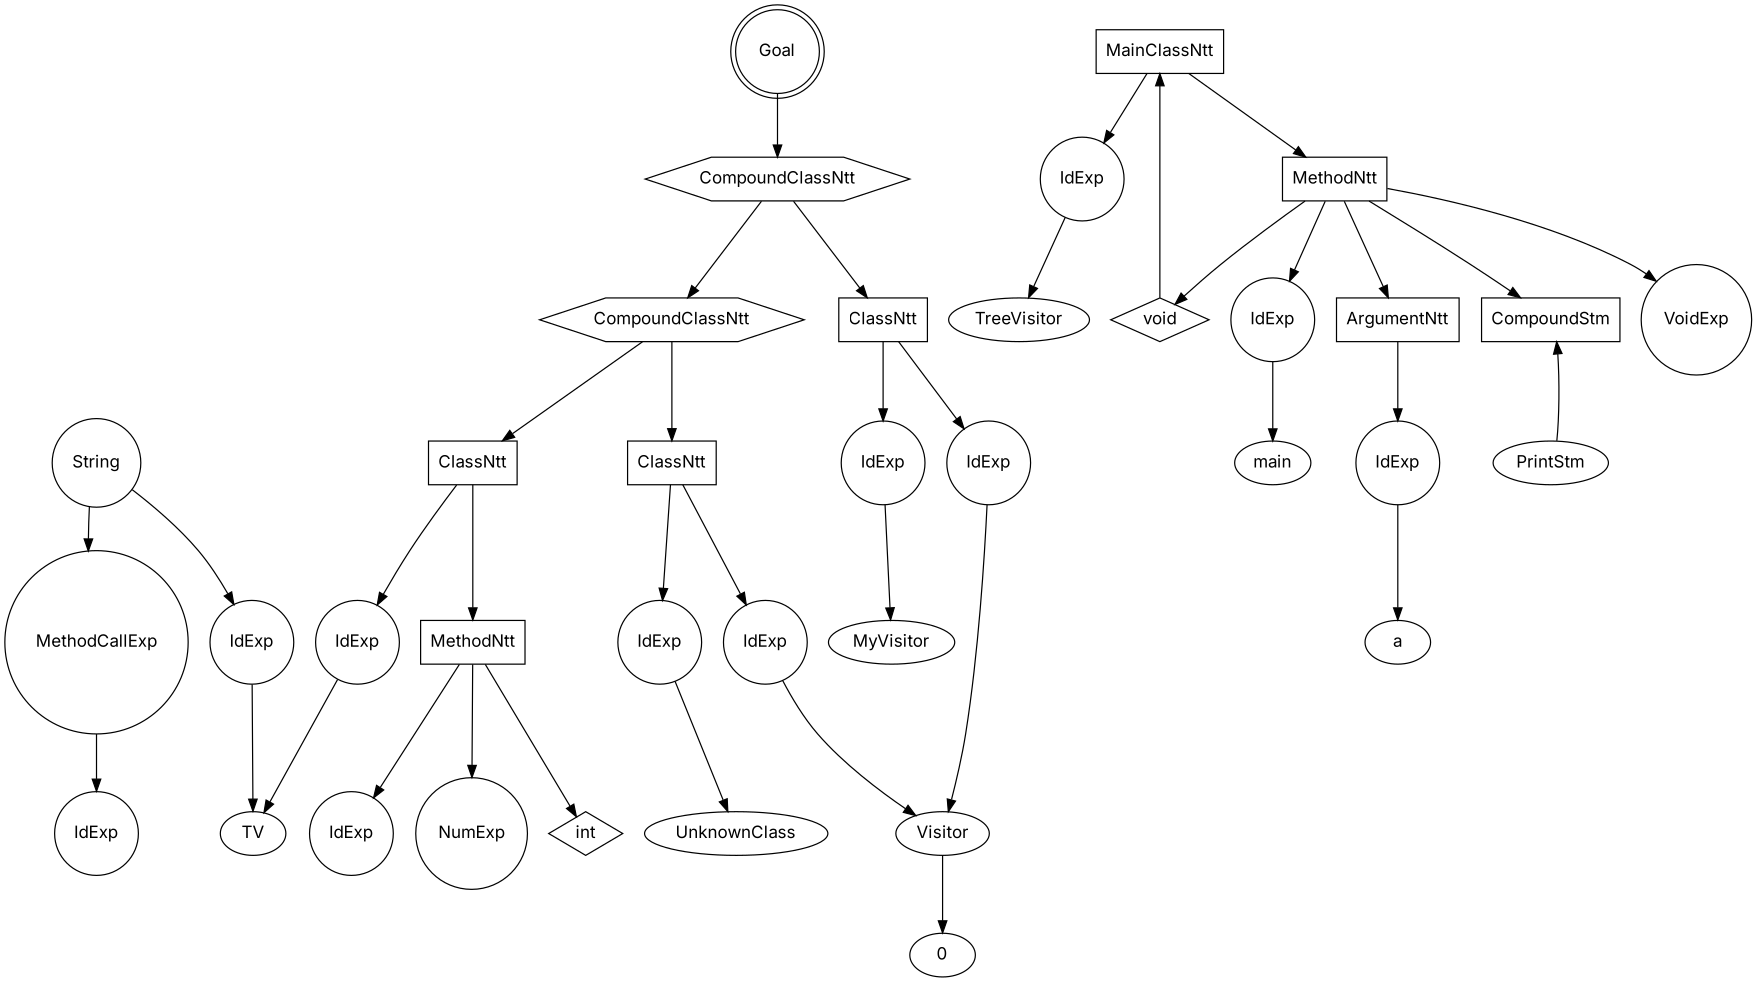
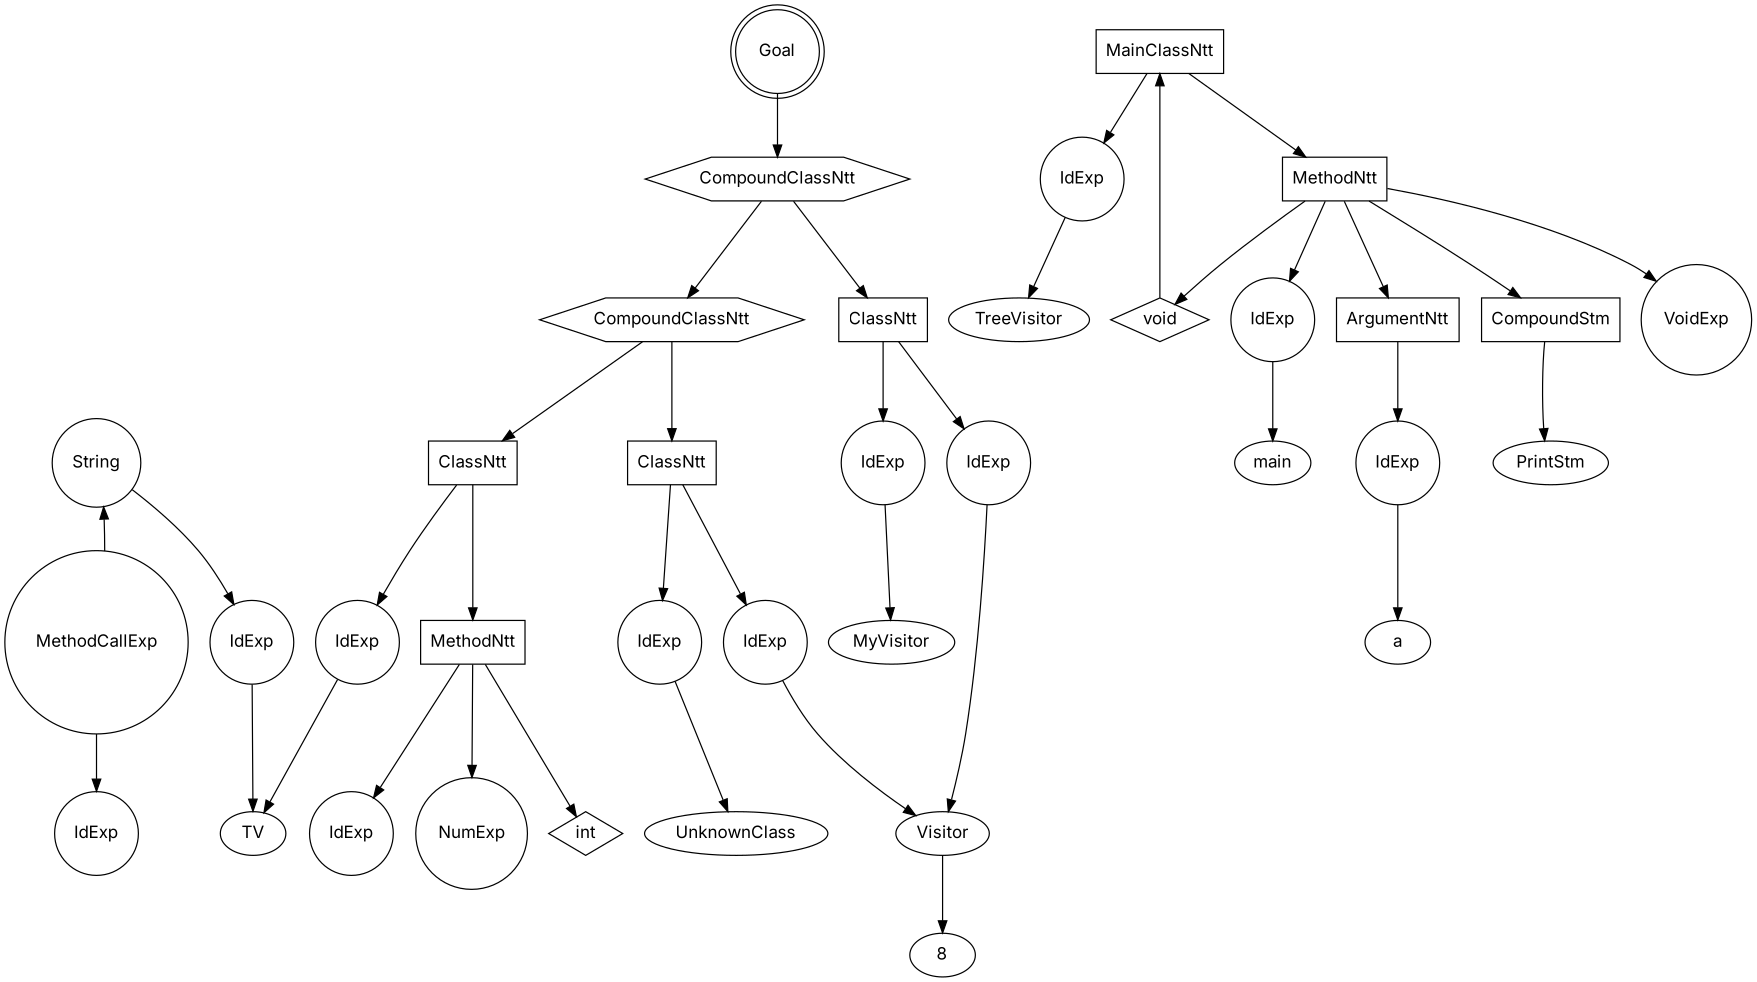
  digraph {
    fontname=Inter
    node [fontname=Inter shape=circle]
    edge [fontname=Inter]
    n1 [label=Goal shape=doublecircle]
    n2 [label=CompoundClassNtt shape=hexagon]
    n3 [label=MainClassNtt shape=box]
    n4 [label=IdExp]
    n5 [label=MethodNtt shape=box]
    n6 [label=CompoundClassNtt shape=hexagon]
    n7 [label=ClassNtt shape=box]
    n8 [label=TreeVisitor shape=""]
    n9 [label=void shape=diamond]
    n10 [label=IdExp]
    n11 [label=ArgumentNtt shape=box]
    n12 [label=CompoundStm shape=polygon]
    n13 [label=VoidExp]
    n14 [label=main shape=""]
    n15 [label=IdExp]
    n16 [label=PrintStm shape=ellipse]
    n17 [label=a shape=""]
    n18 [label=MethodCallExp]
    n19 [label=String]
    n20 [label=IdExp]
    n21 [label=IdExp]
    n22 [label=TV shape=""]
    n23 [label=ClassNtt shape=box]
    n24 [label=ClassNtt shape=box]
    n25 [label=IdExp]
    n26 [label=IdExp]
    n27 [label=IdExp]
    n28 [label=MethodNtt shape=box]
    n29 [label=IdExp]
    n30 [label=IdExp]
    n31 [label=int shape=diamond]
    n32 [label=IdExp]
    n33 [label=NumExp]
-   n34 [label=0 shape=""]
+   n34 [label=8 shape=""]
    n35 [label=Visitor shape=""]
    n36 [label=UnknownClass shape=""]
    n37 [label=MyVisitor shape=""]
    n1 -> n2
    n2 -> n6
    n2 -> n7
    n3 -> n4
    n3 -> n5
    n4 -> n8
    n5 -> n9
    n5 -> n10
    n5 -> n11
    n5 -> n12
    n5 -> n13
    n6 -> n23
    n6 -> n24
    n7 -> n25
    n7 -> n26
    n9 -> n3
    n10 -> n14
    n11 -> n15
-   n16 -> n12
+   n12 -> n16
    n15 -> n17
-   n19 -> n18
+   n18 -> n19
    n18 -> n20
    n19 -> n21
    n21 -> n22
    n23 -> n27
    n23 -> n28
    n24 -> n29
    n24 -> n30
    n25 -> n37
    n26 -> n35
    n27 -> n22
    n28 -> n31
    n28 -> n32
    n28 -> n33
    n29 -> n35
    n30 -> n36
    n35 -> n34
  }
